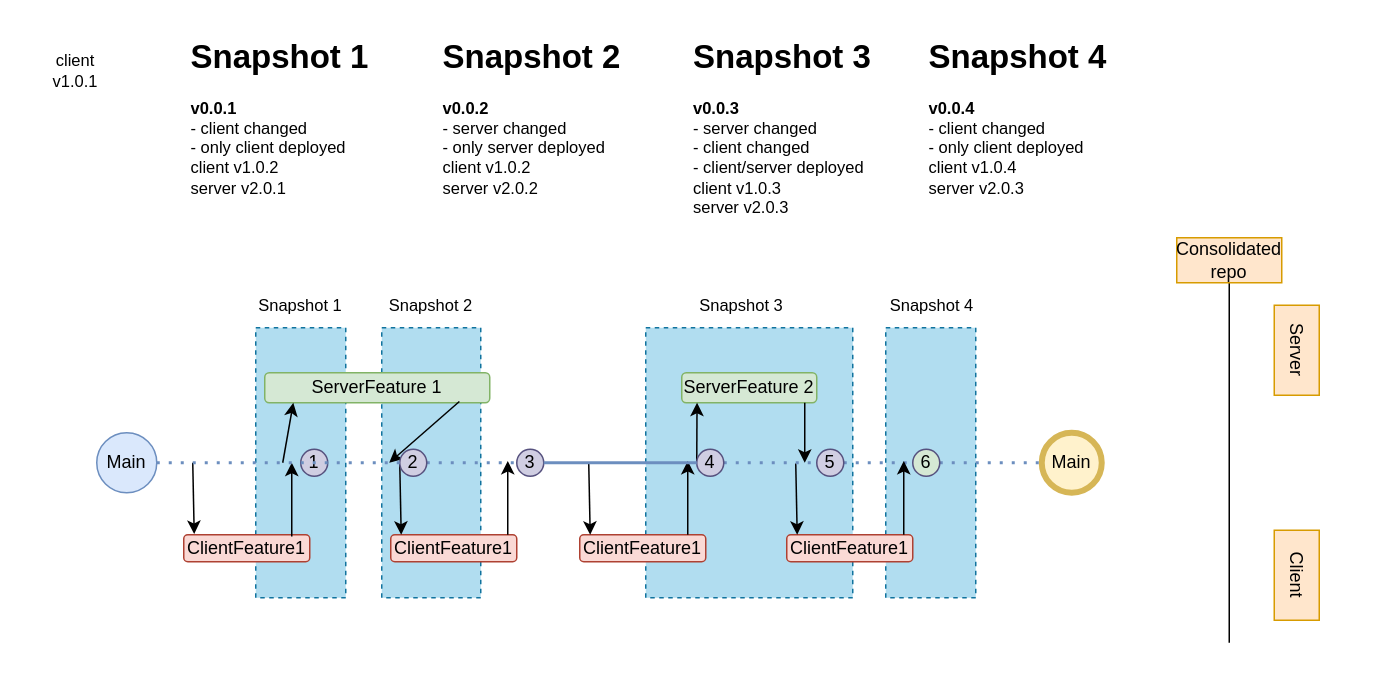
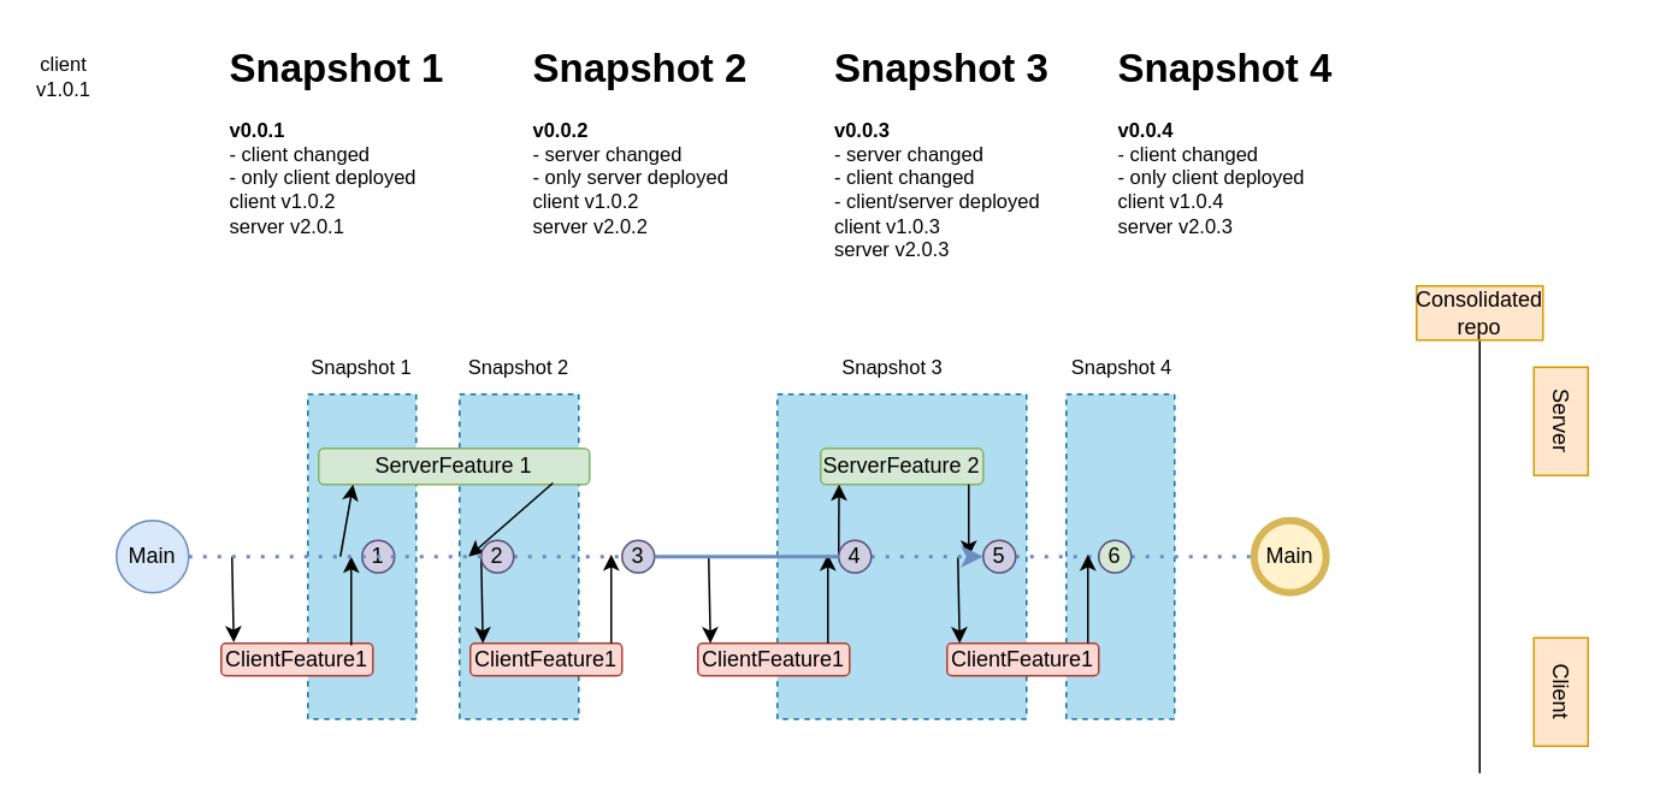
  <mxCell id="0" />
  <mxCell id="1" parent="0" />
  <mxCell id="2" value="" style="rounded=0;whiteSpace=wrap;html=1;dashed=1;strokeWidth=1;fontSize=11;rotation=90;fillColor=#b1ddf0;strokeColor=#10739e;" vertex="1" parent="1"><mxGeometry x="530" y="278" width="180" height="60" as="geometry" /></mxCell>
  <mxCell id="3" value="" style="rounded=0;whiteSpace=wrap;html=1;dashed=1;strokeWidth=1;fontSize=11;rotation=90;fillColor=#b1ddf0;strokeColor=#10739e;" vertex="1" parent="1"><mxGeometry x="409" y="239" width="180" height="138" as="geometry" /></mxCell>
  <mxCell id="4" value="" style="rounded=0;whiteSpace=wrap;html=1;dashed=1;strokeWidth=1;fontSize=11;rotation=90;fillColor=#b1ddf0;strokeColor=#10739e;" vertex="1" parent="1"><mxGeometry x="197" y="275" width="180" height="66" as="geometry" /></mxCell>
  <mxCell id="5" value="" style="rounded=0;whiteSpace=wrap;html=1;dashed=1;strokeWidth=1;fontSize=11;rotation=90;fillColor=#b1ddf0;strokeColor=#10739e;" vertex="1" parent="1"><mxGeometry x="110" y="278" width="180" height="60" as="geometry" /></mxCell>
  <mxCell id="6" value="Main" style="ellipse;whiteSpace=wrap;html=1;aspect=fixed;fillColor=#dae8fc;strokeColor=#6c8ebf;" vertex="1" parent="1"><mxGeometry x="64" y="288" width="40" height="40" as="geometry" /></mxCell>
  <mxCell id="7" value="Main" style="ellipse;whiteSpace=wrap;html=1;aspect=fixed;fillColor=#fff2cc;strokeColor=#d6b656;strokeWidth=4;" vertex="1" parent="1"><mxGeometry x="694" y="288" width="40" height="40" as="geometry" /></mxCell>
  <mxCell id="8" value="" style="endArrow=none;dashed=1;html=1;dashPattern=1 3;strokeWidth=2;rounded=0;exitX=1;exitY=0.5;exitDx=0;exitDy=0;entryX=0;entryY=0.5;entryDx=0;entryDy=0;fillColor=#dae8fc;strokeColor=#6c8ebf;startArrow=none;" edge="1" parent="1" source="36" target="7"><mxGeometry width="50" height="50" relative="1" as="geometry"><mxPoint x="334" y="708" as="sourcePoint" /><mxPoint x="384" y="658" as="targetPoint" /></mxGeometry></mxCell>
  <mxCell id="9" value="" style="endArrow=none;html=1;rounded=0;" edge="1" parent="1" target="10"><mxGeometry width="50" height="50" relative="1" as="geometry"><mxPoint x="819" y="428" as="sourcePoint" /><mxPoint x="814" as="targetPoint" y="188" /></mxGeometry></mxCell>
  <mxCell id="10" value="Consolidated repo" style="text;html=1;strokeColor=#d79b00;fillColor=#ffe6cc;align=center;verticalAlign=middle;whiteSpace=wrap;rounded=0;" vertex="1" parent="1"><mxGeometry x="784" y="158" width="70" height="30" as="geometry" /></mxCell>
  <mxCell id="11" value="Server" style="text;html=1;strokeColor=#d79b00;fillColor=#ffe6cc;align=center;verticalAlign=middle;whiteSpace=wrap;rounded=0;rotation=90;" vertex="1" parent="1"><mxGeometry x="834" y="218" width="60" height="30" as="geometry" /></mxCell>
  <mxCell id="12" value="Client" style="text;html=1;strokeColor=#d79b00;fillColor=#ffe6cc;align=center;verticalAlign=middle;whiteSpace=wrap;rounded=0;rotation=90;" vertex="1" parent="1"><mxGeometry x="834" y="368" width="60" height="30" as="geometry" /></mxCell>
  <mxCell id="13" value="ServerFeature 1" style="rounded=1;whiteSpace=wrap;html=1;fillColor=#d5e8d4;strokeColor=#82b366;" vertex="1" parent="1"><mxGeometry x="176" y="248" width="150" height="20" as="geometry" /></mxCell>
  <mxCell id="14" value="ServerFeature 2" style="rounded=1;whiteSpace=wrap;html=1;fillColor=#d5e8d4;strokeColor=#82b366;" vertex="1" parent="1"><mxGeometry x="454" y="248" width="90" height="20" as="geometry" /></mxCell>
  <mxCell id="15" value="ClientFeature1" style="rounded=1;whiteSpace=wrap;html=1;strokeWidth=1;fillColor=#fad9d5;strokeColor=#ae4132;" vertex="1" parent="1"><mxGeometry x="122" y="356" width="84" height="18" as="geometry" /></mxCell>
  <mxCell id="16" value="ClientFeature1" style="rounded=1;whiteSpace=wrap;html=1;strokeWidth=1;fillColor=#fad9d5;strokeColor=#ae4132;" vertex="1" parent="1"><mxGeometry x="260" y="356" width="84" height="18" as="geometry" /></mxCell>
  <mxCell id="17" value="ClientFeature1" style="rounded=1;whiteSpace=wrap;html=1;strokeWidth=1;fillColor=#fad9d5;strokeColor=#ae4132;" vertex="1" parent="1"><mxGeometry x="386" y="356" width="84" height="18" as="geometry" /></mxCell>
  <mxCell id="18" value="ClientFeature1" style="rounded=1;whiteSpace=wrap;html=1;strokeWidth=1;fillColor=#fad9d5;strokeColor=#ae4132;" vertex="1" parent="1"><mxGeometry x="524" y="356" width="84" height="18" as="geometry" /></mxCell>
  <mxCell id="19" value="" style="endArrow=classic;html=1;rounded=0;entryX=0.127;entryY=1;entryDx=0;entryDy=0;entryPerimeter=0;" edge="1" parent="1" target="13"><mxGeometry width="50" height="50" relative="1" as="geometry"><mxPoint x="188" y="308" as="sourcePoint" /><mxPoint x="358" y="272" as="targetPoint" /></mxGeometry></mxCell>
  <mxCell id="20" value="" style="endArrow=classic;html=1;rounded=0;entryX=0.127;entryY=1;entryDx=0;entryDy=0;entryPerimeter=0;" edge="1" parent="1"><mxGeometry width="50" height="50" relative="1" as="geometry"><mxPoint x="464" y="308" as="sourcePoint" /><mxPoint x="464.192" y="268" as="targetPoint" /></mxGeometry></mxCell>
  <mxCell id="21" value="" style="endArrow=classic;html=1;rounded=0;exitX=0.865;exitY=0.958;exitDx=0;exitDy=0;exitPerimeter=0;" edge="1" parent="1" source="13"><mxGeometry width="50" height="50" relative="1" as="geometry"><mxPoint x="260" y="284" as="sourcePoint" /><mxPoint x="259" y="308" as="targetPoint" /></mxGeometry></mxCell>
  <mxCell id="22" value="" style="endArrow=classic;html=1;rounded=0;exitX=0.875;exitY=1.2;exitDx=0;exitDy=0;exitPerimeter=0;" edge="1" parent="1"><mxGeometry width="50" height="50" relative="1" as="geometry"><mxPoint x="536" y="268" as="sourcePoint" /><mxPoint x="536" y="308" as="targetPoint" /></mxGeometry></mxCell>
  <mxCell id="23" value="" style="endArrow=classic;html=1;rounded=0;exitX=0.865;exitY=0.958;exitDx=0;exitDy=0;exitPerimeter=0;entryX=0.083;entryY=-0.028;entryDx=0;entryDy=0;entryPerimeter=0;" edge="1" parent="1" target="15"><mxGeometry width="50" height="50" relative="1" as="geometry"><mxPoint x="128" y="308" as="sourcePoint" /><mxPoint x="128.96" y="348.84" as="targetPoint" /></mxGeometry></mxCell>
  <mxCell id="24" value="" style="endArrow=classic;html=1;rounded=0;exitX=0.865;exitY=0.958;exitDx=0;exitDy=0;exitPerimeter=0;entryX=0.083;entryY=-0.028;entryDx=0;entryDy=0;entryPerimeter=0;" edge="1" parent="1"><mxGeometry width="50" height="50" relative="1" as="geometry"><mxPoint x="530" y="308.5" as="sourcePoint" /><mxPoint x="530.972" y="355.996" as="targetPoint" /></mxGeometry></mxCell>
  <mxCell id="25" value="" style="endArrow=classic;html=1;rounded=0;exitX=0.865;exitY=0.958;exitDx=0;exitDy=0;exitPerimeter=0;entryX=0.083;entryY=-0.028;entryDx=0;entryDy=0;entryPerimeter=0;" edge="1" parent="1"><mxGeometry width="50" height="50" relative="1" as="geometry"><mxPoint x="392" y="308.5" as="sourcePoint" /><mxPoint x="392.972" y="355.996" as="targetPoint" /></mxGeometry></mxCell>
  <mxCell id="26" value="" style="endArrow=classic;html=1;rounded=0;exitX=0.865;exitY=0.958;exitDx=0;exitDy=0;exitPerimeter=0;entryX=0.083;entryY=-0.028;entryDx=0;entryDy=0;entryPerimeter=0;" edge="1" parent="1"><mxGeometry width="50" height="50" relative="1" as="geometry"><mxPoint x="266" y="308.5" as="sourcePoint" /><mxPoint x="266.972" y="355.996" as="targetPoint" /></mxGeometry></mxCell>
  <mxCell id="27" value="" style="endArrow=classic;html=1;rounded=0;exitX=0.857;exitY=0.065;exitDx=0;exitDy=0;exitPerimeter=0;" edge="1" parent="1" source="15"><mxGeometry width="50" height="50" relative="1" as="geometry"><mxPoint x="193" y="356" as="sourcePoint" /><mxPoint x="194" y="308" as="targetPoint" /></mxGeometry></mxCell>
  <mxCell id="28" value="" style="endArrow=classic;html=1;rounded=0;exitX=0.857;exitY=0.065;exitDx=0;exitDy=0;exitPerimeter=0;" edge="1" parent="1"><mxGeometry width="50" height="50" relative="1" as="geometry"><mxPoint x="601.998" y="356" as="sourcePoint" /><mxPoint x="602.01" y="306.83" as="targetPoint" /></mxGeometry></mxCell>
  <mxCell id="29" value="" style="endArrow=classic;html=1;rounded=0;exitX=0.857;exitY=0.065;exitDx=0;exitDy=0;exitPerimeter=0;" edge="1" parent="1"><mxGeometry width="50" height="50" relative="1" as="geometry"><mxPoint x="457.998" y="356" as="sourcePoint" /><mxPoint x="458.01" y="306.83" as="targetPoint" /></mxGeometry></mxCell>
  <mxCell id="30" value="" style="endArrow=classic;html=1;rounded=0;exitX=0.857;exitY=0.065;exitDx=0;exitDy=0;exitPerimeter=0;" edge="1" parent="1"><mxGeometry width="50" height="50" relative="1" as="geometry"><mxPoint x="337.998" y="356" as="sourcePoint" /><mxPoint x="338.01" y="306.83" as="targetPoint" /></mxGeometry></mxCell>
  <mxCell id="31" value="1" style="ellipse;whiteSpace=wrap;html=1;aspect=fixed;strokeWidth=1;fillColor=#d0cee2;strokeColor=#56517e;" vertex="1" parent="1"><mxGeometry x="200" y="299" width="18" height="18" as="geometry" /></mxCell>
  <mxCell id="32" value="3" style="ellipse;whiteSpace=wrap;html=1;aspect=fixed;strokeWidth=1;fillColor=#d0cee2;strokeColor=#56517e;" vertex="1" parent="1"><mxGeometry x="344" y="299" width="18" height="18" as="geometry" /></mxCell>
  <mxCell id="33" value="" style="endArrow=none;dashed=1;html=1;dashPattern=1 3;strokeWidth=2;rounded=0;exitX=1;exitY=0.5;exitDx=0;exitDy=0;entryX=0;entryY=0.5;entryDx=0;entryDy=0;fillColor=#dae8fc;strokeColor=#6c8ebf;startArrow=none;" edge="1" parent="1" source="34" target="32"><mxGeometry width="50" height="50" relative="1" as="geometry"><mxPoint x="104" y="308" as="sourcePoint" /><mxPoint x="694" y="308" as="targetPoint" /></mxGeometry></mxCell>
  <mxCell id="34" value="2" style="ellipse;whiteSpace=wrap;html=1;aspect=fixed;strokeWidth=1;fillColor=#d0cee2;strokeColor=#56517e;" vertex="1" parent="1"><mxGeometry x="266" y="299" width="18" height="18" as="geometry" /></mxCell>
  <mxCell id="35" value="" style="endArrow=none;dashed=1;html=1;dashPattern=1 3;strokeWidth=2;rounded=0;exitX=1;exitY=0.5;exitDx=0;exitDy=0;entryX=0;entryY=0.5;entryDx=0;entryDy=0;fillColor=#dae8fc;strokeColor=#6c8ebf;" edge="1" parent="1" source="6" target="34"><mxGeometry width="50" height="50" relative="1" as="geometry"><mxPoint x="104" y="308" as="sourcePoint" /><mxPoint x="344" y="308" as="targetPoint" /></mxGeometry></mxCell>
  <mxCell id="36" value="5" style="ellipse;whiteSpace=wrap;html=1;aspect=fixed;strokeWidth=1;fillColor=#d0cee2;strokeColor=#56517e;" vertex="1" parent="1"><mxGeometry x="544" y="299" width="18" height="18" as="geometry" /></mxCell>
- <mxCell id="37" value="" style="endArrow=none;dashed=1;html=1;dashPattern=1 3;strokeWidth=2;rounded=0;exitX=1;exitY=0.5;exitDx=0;exitDy=0;entryX=0;entryY=0.5;entryDx=0;entryDy=0;fillColor=#dae8fc;strokeColor=#6c8ebf;startArrow=none;" edge="1" parent="1" source="43" target="36"><mxGeometry width="50" height="50" relative="1" as="geometry"><mxPoint x="362" y="308" as="sourcePoint" /><mxPoint x="694" y="308" as="targetPoint" /></mxGeometry></mxCell>
+ <mxCell id="37" value="" style="endArrow=classic;dashed=1;html=1;dashPattern=1 3;strokeWidth=2;rounded=0;exitX=1;exitY=0.5;exitDx=0;exitDy=0;entryX=0;entryY=0.5;entryDx=0;entryDy=0;fillColor=#dae8fc;strokeColor=#6c8ebf;startArrow=none;" edge="1" parent="1" source="43" target="36"><mxGeometry width="50" height="50" relative="1" as="geometry"><mxPoint x="362" y="308" as="sourcePoint" /><mxPoint x="694" y="308" as="targetPoint" /></mxGeometry></mxCell>
  <mxCell id="38" value="6" style="ellipse;whiteSpace=wrap;html=1;aspect=fixed;strokeWidth=1;fillColor=#d5e8d4;strokeColor=#56517e;" vertex="1" parent="1"><mxGeometry x="608" y="299" width="18" height="18" as="geometry" /></mxCell>
  <mxCell id="39" value="Snapshot 1" style="text;html=1;strokeColor=none;fillColor=none;align=center;verticalAlign=middle;whiteSpace=wrap;rounded=0;dashed=1;strokeWidth=1;fontSize=11;" vertex="1" parent="1"><mxGeometry x="170" width="60" height="30" as="geometry" y="188" /></mxCell>
  <mxCell id="40" value="Snapshot 2" style="text;html=1;strokeColor=none;fillColor=none;align=center;verticalAlign=middle;whiteSpace=wrap;rounded=0;dashed=1;strokeWidth=1;fontSize=11;" vertex="1" parent="1"><mxGeometry x="257" width="60" height="30" as="geometry" y="188" /></mxCell>
  <mxCell id="41" value="Snapshot 3" style="text;html=1;strokeColor=none;fillColor=none;align=center;verticalAlign=middle;whiteSpace=wrap;rounded=0;dashed=1;strokeWidth=1;fontSize=11;" vertex="1" parent="1"><mxGeometry x="464" width="60" height="30" as="geometry" y="188" /></mxCell>
  <mxCell id="42" value="Snapshot 4" style="text;html=1;strokeColor=none;fillColor=none;align=center;verticalAlign=middle;whiteSpace=wrap;rounded=0;dashed=1;strokeWidth=1;fontSize=11;" vertex="1" parent="1"><mxGeometry x="591" width="60" height="30" as="geometry" y="188" /></mxCell>
  <mxCell id="43" value="4" style="ellipse;whiteSpace=wrap;html=1;aspect=fixed;strokeWidth=1;fillColor=#d0cee2;strokeColor=#56517e;" vertex="1" parent="1"><mxGeometry x="464" y="299" width="18" height="18" as="geometry" /></mxCell>
  <mxCell id="44" value="" style="endArrow=none;dashed=0;html=1;dashPattern=1 3;strokeWidth=2;rounded=0;exitX=1;exitY=0.5;exitDx=0;exitDy=0;entryX=0;entryY=0.5;entryDx=0;entryDy=0;fillColor=#dae8fc;strokeColor=#6c8ebf;startArrow=none;" edge="1" parent="1" source="32" target="43"><mxGeometry width="50" height="50" relative="1" as="geometry"><mxPoint x="362" y="308" as="sourcePoint" /><mxPoint x="544" y="308" as="targetPoint" /></mxGeometry></mxCell>
  <mxCell id="45" value="&lt;h1&gt;Snapshot 1&lt;/h1&gt;&lt;div&gt;&lt;b&gt;v0.0.1&lt;/b&gt;&lt;/div&gt;&lt;div&gt;- client changed&lt;/div&gt;&lt;div&gt;- only client deployed&lt;/div&gt;&lt;div&gt;client v1.0.2&lt;/div&gt;&lt;div&gt;server v2.0.1&lt;/div&gt;" style="text;html=1;strokeColor=none;fillColor=none;spacing=5;spacingTop=-20;whiteSpace=wrap;overflow=hidden;rounded=0;dashed=1;strokeWidth=1;fontSize=11;" vertex="1" parent="1"><mxGeometry x="122" y="20" width="132" height="120" as="geometry" /></mxCell>
  <mxCell id="46" value="&lt;h1&gt;Snapshot 2&lt;/h1&gt;&lt;div&gt;&lt;b&gt;v0.0.2&lt;/b&gt;&lt;/div&gt;&lt;div&gt;- server changed&lt;/div&gt;&lt;div&gt;- only server deployed&lt;/div&gt;&lt;div&gt;client v1.0.2&lt;/div&gt;&lt;div&gt;server v2.0.2&lt;/div&gt;" style="text;html=1;strokeColor=none;fillColor=none;spacing=5;spacingTop=-20;whiteSpace=wrap;overflow=hidden;rounded=0;dashed=1;strokeWidth=1;fontSize=11;" vertex="1" parent="1"><mxGeometry x="290" y="20" width="132" height="120" as="geometry" /></mxCell>
  <mxCell id="47" value="&lt;h1&gt;Snapshot 3&lt;/h1&gt;&lt;div&gt;&lt;b&gt;v0.0.3&lt;/b&gt;&lt;/div&gt;&lt;div&gt;- server changed&lt;/div&gt;&lt;div&gt;- client changed&lt;/div&gt;&lt;div&gt;- client/server deployed&lt;/div&gt;&lt;div&gt;client v1.0.3&lt;/div&gt;&lt;div&gt;server v2.0.3&lt;/div&gt;" style="text;html=1;strokeColor=none;fillColor=none;spacing=5;spacingTop=-20;whiteSpace=wrap;overflow=hidden;rounded=0;dashed=1;strokeWidth=1;fontSize=11;" vertex="1" parent="1"><mxGeometry x="457" y="20" width="132" height="126" as="geometry" /></mxCell>
  <mxCell id="48" value="&lt;h1&gt;Snapshot 4&lt;/h1&gt;&lt;div&gt;&lt;b&gt;v0.0.4&lt;/b&gt;&lt;/div&gt;&lt;div&gt;&lt;div&gt;- client changed&lt;/div&gt;&lt;div&gt;- only client deployed&lt;/div&gt;&lt;/div&gt;&lt;div&gt;client v1.0.4&lt;/div&gt;&lt;div&gt;server v2.0.3&lt;/div&gt;" style="text;html=1;strokeColor=none;fillColor=none;spacing=5;spacingTop=-20;whiteSpace=wrap;overflow=hidden;rounded=0;dashed=1;strokeWidth=1;fontSize=11;" vertex="1" parent="1"><mxGeometry x="614" y="20" width="132" height="120" as="geometry" /></mxCell>
- <mxCell id="49" value="client v1.0.1" style="text;html=1;strokeColor=none;fillColor=none;align=center;verticalAlign=middle;whiteSpace=wrap;rounded=0;dashed=1;strokeWidth=1;fontSize=11;" vertex="1" parent="1"><mxGeometry x="20" y="32" width="60" height="30" as="geometry" /></mxCell>
+ <mxCell id="49" value="client v1.0.1" style="text;html=1;strokeColor=none;fillColor=none;align=center;verticalAlign=middle;whiteSpace=wrap;rounded=0;dashed=1;strokeWidth=1;fontSize=11;" vertex="1" parent="1"><mxGeometry x="5" y="27" width="60" height="30" as="geometry" /></mxCell>
